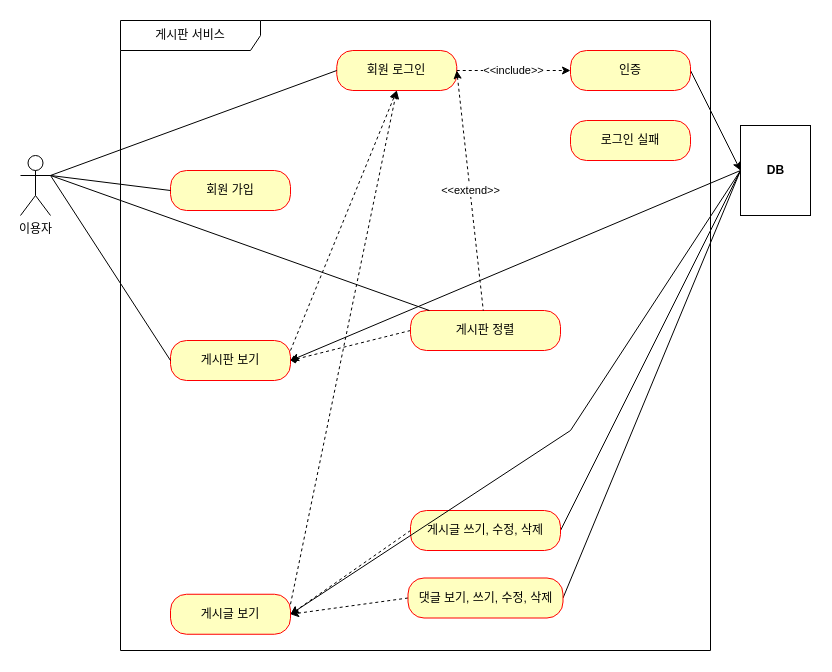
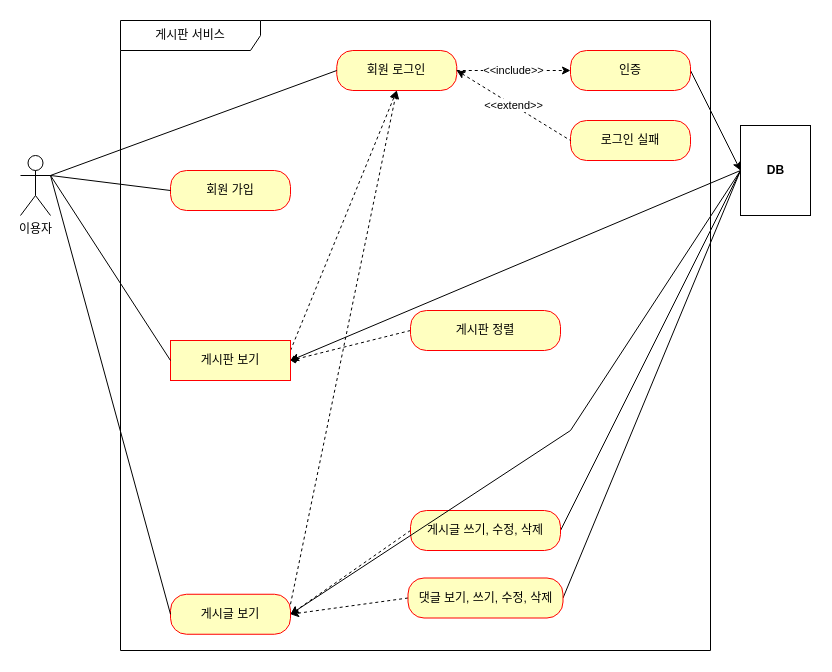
  <mxCell id="0" />
  <mxCell id="1" parent="0" />
  <mxCell id="2" value="이용자" style="shape=umlActor;verticalLabelPosition=bottom;verticalAlign=top;html=1;" vertex="1" parent="1"><mxGeometry x="20" y="155" width="30" height="60" as="geometry" /></mxCell>
  <mxCell id="3" value="게시판 서비스" style="shape=umlFrame;whiteSpace=wrap;html=1;width=140;height=30;" vertex="1" parent="1"><mxGeometry x="120" y="20" width="590" height="630" as="geometry" /></mxCell>
  <mxCell id="4" value="회원 가입" style="rounded=1;whiteSpace=wrap;html=1;arcSize=40;fontColor=#000000;fillColor=#ffffc0;strokeColor=#ff0000;" vertex="1" parent="1"><mxGeometry x="170" y="170" width="120" height="40" as="geometry" /></mxCell>
  <mxCell id="5" style="rounded=0;orthogonalLoop=1;jettySize=auto;html=1;dashed=1;startArrow=none;startFill=0;endArrow=classic;endFill=1;exitX=1;exitY=0.25;exitDx=0;exitDy=0;entryX=0.5;entryY=1;entryDx=0;entryDy=0;" edge="1" parent="1" source="7" target="9"><mxGeometry relative="1" as="geometry" /></mxCell>
  <mxCell id="6" style="edgeStyle=none;rounded=0;orthogonalLoop=1;jettySize=auto;html=1;entryX=0;entryY=0.5;entryDx=0;entryDy=0;startArrow=classic;startFill=1;endArrow=none;endFill=0;exitX=1;exitY=0.5;exitDx=0;exitDy=0;" edge="1" parent="1" source="7" target="29"><mxGeometry relative="1" as="geometry" /></mxCell>
- <mxCell id="7" value="게시판 보기" style="rounded=1;whiteSpace=wrap;html=1;arcSize=40;fontColor=#000000;fillColor=#ffffc0;strokeColor=#ff0000;" vertex="1" parent="1"><mxGeometry x="170" y="340" width="120" height="40" as="geometry" /></mxCell>
+ <mxCell id="7" value="게시판 보기" style="whiteSpace=wrap;html=1;arcSize=40;fontColor=#000000;fillColor=#ffffc0;strokeColor=#ff0000;rounded=0;" vertex="1" parent="1"><mxGeometry x="170" y="340" width="120" height="40" as="geometry" /></mxCell>
  <mxCell id="8" value="게시글 보기" style="rounded=1;whiteSpace=wrap;html=1;arcSize=40;fontColor=#000000;fillColor=#ffffc0;strokeColor=#ff0000;" vertex="1" parent="1"><mxGeometry x="170" y="593.75" width="120" height="40" as="geometry" /></mxCell>
  <mxCell id="9" value="회원 로그인" style="rounded=1;whiteSpace=wrap;html=1;arcSize=40;fontColor=#000000;fillColor=#ffffc0;strokeColor=#ff0000;" vertex="1" parent="1"><mxGeometry x="336.25" y="50" width="120" height="40" as="geometry" /></mxCell>
  <mxCell id="10" style="edgeStyle=none;rounded=0;orthogonalLoop=1;jettySize=auto;html=1;entryX=0;entryY=0.5;entryDx=0;entryDy=0;startArrow=none;startFill=0;endArrow=classic;endFill=1;exitX=1;exitY=0.5;exitDx=0;exitDy=0;" edge="1" parent="1" source="11" target="29"><mxGeometry relative="1" as="geometry" /></mxCell>
  <mxCell id="11" value="인증" style="rounded=1;whiteSpace=wrap;html=1;arcSize=40;fontColor=#000000;fillColor=#ffffc0;strokeColor=#ff0000;" vertex="1" parent="1"><mxGeometry x="570" y="50" width="120" height="40" as="geometry" /></mxCell>
  <mxCell id="12" value="로그인 실패" style="rounded=1;whiteSpace=wrap;html=1;arcSize=40;fontColor=#000000;fillColor=#ffffc0;strokeColor=#ff0000;" vertex="1" parent="1"><mxGeometry x="570" y="120" width="120" height="40" as="geometry" /></mxCell>
  <mxCell id="13" style="edgeStyle=none;rounded=0;orthogonalLoop=1;jettySize=auto;html=1;entryX=1;entryY=0.5;entryDx=0;entryDy=0;dashed=1;startArrow=none;startFill=0;endArrow=diamond;endFill=1;exitX=0;exitY=0.5;exitDx=0;exitDy=0;" edge="1" parent="1" source="14" target="7"><mxGeometry relative="1" as="geometry" /></mxCell>
  <mxCell id="14" value="게시판 정렬" style="rounded=1;whiteSpace=wrap;html=1;arcSize=40;fontColor=#000000;fillColor=#ffffc0;strokeColor=#ff0000;" vertex="1" parent="1"><mxGeometry x="410" y="310" width="150" height="40" as="geometry" /></mxCell>
  <mxCell id="15" style="edgeStyle=none;rounded=0;orthogonalLoop=1;jettySize=auto;html=1;entryX=1;entryY=0.5;entryDx=0;entryDy=0;dashed=1;startArrow=none;startFill=0;endArrow=classic;endFill=1;exitX=0;exitY=0.5;exitDx=0;exitDy=0;" edge="1" parent="1" source="17" target="8"><mxGeometry relative="1" as="geometry" /></mxCell>
  <mxCell id="16" style="edgeStyle=none;rounded=0;orthogonalLoop=1;jettySize=auto;html=1;entryX=0;entryY=0.5;entryDx=0;entryDy=0;startArrow=none;startFill=0;endArrow=none;endFill=0;exitX=1;exitY=0.5;exitDx=0;exitDy=0;" edge="1" parent="1" source="17" target="29"><mxGeometry relative="1" as="geometry" /></mxCell>
  <mxCell id="17" value="게시글 쓰기, 수정, 삭제" style="rounded=1;whiteSpace=wrap;html=1;arcSize=40;fontColor=#000000;fillColor=#ffffc0;strokeColor=#ff0000;" vertex="1" parent="1"><mxGeometry x="410" y="510" width="150" height="40" as="geometry" /></mxCell>
  <mxCell id="18" style="edgeStyle=none;rounded=0;orthogonalLoop=1;jettySize=auto;html=1;entryX=1;entryY=0.5;entryDx=0;entryDy=0;dashed=1;startArrow=none;startFill=0;endArrow=classic;endFill=1;exitX=0;exitY=0.5;exitDx=0;exitDy=0;" edge="1" parent="1" source="20" target="8"><mxGeometry relative="1" as="geometry" /></mxCell>
  <mxCell id="19" style="edgeStyle=none;rounded=0;orthogonalLoop=1;jettySize=auto;html=1;entryX=0;entryY=0.5;entryDx=0;entryDy=0;startArrow=none;startFill=0;endArrow=none;endFill=0;exitX=1;exitY=0.5;exitDx=0;exitDy=0;" edge="1" parent="1" source="20" target="29"><mxGeometry relative="1" as="geometry" /></mxCell>
  <mxCell id="20" value="댓글 보기, 쓰기, 수정, 삭제" style="rounded=1;whiteSpace=wrap;html=1;arcSize=40;fontColor=#000000;fillColor=#ffffc0;strokeColor=#ff0000;" vertex="1" parent="1"><mxGeometry x="407.5" y="577.5" width="155" height="40" as="geometry" /></mxCell>
  <mxCell id="21" value="" style="endArrow=none;html=1;rounded=0;entryX=0;entryY=0.5;entryDx=0;entryDy=0;exitX=1;exitY=0.333;exitDx=0;exitDy=0;exitPerimeter=0;" edge="1" parent="1" source="2" target="4"><mxGeometry width="50" height="50" relative="1" as="geometry"><mxPoint x="290" y="420" as="sourcePoint" /><mxPoint x="340" y="370" as="targetPoint" /></mxGeometry></mxCell>
  <mxCell id="22" value="" style="endArrow=none;html=1;rounded=0;entryX=0;entryY=0.5;entryDx=0;entryDy=0;exitX=1;exitY=0.333;exitDx=0;exitDy=0;exitPerimeter=0;" edge="1" parent="1" source="2" target="9"><mxGeometry width="50" height="50" relative="1" as="geometry"><mxPoint x="290" y="420" as="sourcePoint" /><mxPoint x="340" y="370" as="targetPoint" /></mxGeometry></mxCell>
  <mxCell id="23" value="" style="endArrow=none;html=1;rounded=0;entryX=0;entryY=0.5;entryDx=0;entryDy=0;exitX=1;exitY=0.333;exitDx=0;exitDy=0;exitPerimeter=0;" edge="1" parent="1" source="2" target="7"><mxGeometry width="50" height="50" relative="1" as="geometry"><mxPoint x="290" y="420" as="sourcePoint" /><mxPoint x="340" y="370" as="targetPoint" /></mxGeometry></mxCell>
- <mxCell id="24" value="" style="endArrow=none;html=1;rounded=0;exitX=1;exitY=0.333;exitDx=0;exitDy=0;exitPerimeter=0;" edge="1" parent="1" source="2" target="14"><mxGeometry width="50" height="50" relative="1" as="geometry"><mxPoint x="290" y="420" as="sourcePoint" /><mxPoint x="340" y="370" as="targetPoint" /></mxGeometry></mxCell>
+ <mxCell id="24" value="" style="endArrow=none;html=1;rounded=0;entryX=0;entryY=0.5;entryDx=0;entryDy=0;exitX=1;exitY=0.333;exitDx=0;exitDy=0;exitPerimeter=0;" edge="1" parent="1" source="2" target="8"><mxGeometry width="50" height="50" relative="1" as="geometry"><mxPoint x="290" y="420" as="sourcePoint" /><mxPoint x="340" y="370" as="targetPoint" /></mxGeometry></mxCell>
  <mxCell id="25" value="&amp;lt;&amp;lt;include&amp;gt;&amp;gt;" style="endArrow=classic;html=1;rounded=0;exitX=1;exitY=0.5;exitDx=0;exitDy=0;entryX=0;entryY=0.5;entryDx=0;entryDy=0;dashed=1;endFill=1;" edge="1" parent="1" source="9" target="11"><mxGeometry width="50" height="50" relative="1" as="geometry"><mxPoint x="440" y="420" as="sourcePoint" /><mxPoint x="490" y="370" as="targetPoint" /></mxGeometry></mxCell>
- <mxCell id="26" value="&amp;lt;&amp;lt;extend&amp;gt;&amp;gt;" style="endArrow=none;html=1;rounded=0;exitX=1;exitY=0.5;exitDx=0;exitDy=0;dashed=1;startArrow=classic;startFill=1;" edge="1" parent="1" source="9" target="14"><mxGeometry width="50" height="50" relative="1" as="geometry"><mxPoint x="440" y="420" as="sourcePoint" /><mxPoint x="490" y="370" as="targetPoint" /></mxGeometry></mxCell>
+ <mxCell id="26" value="&amp;lt;&amp;lt;extend&amp;gt;&amp;gt;" style="endArrow=none;html=1;rounded=0;entryX=0;entryY=0.5;entryDx=0;entryDy=0;exitX=1;exitY=0.5;exitDx=0;exitDy=0;dashed=1;startArrow=classic;startFill=1;" edge="1" parent="1" source="9" target="12"><mxGeometry width="50" height="50" relative="1" as="geometry"><mxPoint x="440" y="420" as="sourcePoint" /><mxPoint x="490" y="370" as="targetPoint" /></mxGeometry></mxCell>
  <mxCell id="27" style="rounded=0;orthogonalLoop=1;jettySize=auto;html=1;dashed=1;startArrow=none;startFill=0;endArrow=classic;endFill=1;exitX=1;exitY=0.25;exitDx=0;exitDy=0;entryX=0.5;entryY=1;entryDx=0;entryDy=0;" edge="1" parent="1" source="8" target="9"><mxGeometry relative="1" as="geometry" /></mxCell>
  <mxCell id="28" style="edgeStyle=none;rounded=0;orthogonalLoop=1;jettySize=auto;html=1;entryX=1;entryY=0.5;entryDx=0;entryDy=0;startArrow=none;startFill=0;endArrow=classic;endFill=1;exitX=0;exitY=0.5;exitDx=0;exitDy=0;" edge="1" parent="1" source="29" target="8"><mxGeometry relative="1" as="geometry"><Array as="points"><mxPoint x="570" y="430" /></Array></mxGeometry></mxCell>
  <mxCell id="29" value="&lt;b&gt;DB&lt;/b&gt;" style="html=1;dropTarget=0;" vertex="1" parent="1"><mxGeometry x="740" y="125" width="70" height="90" as="geometry" /></mxCell>
